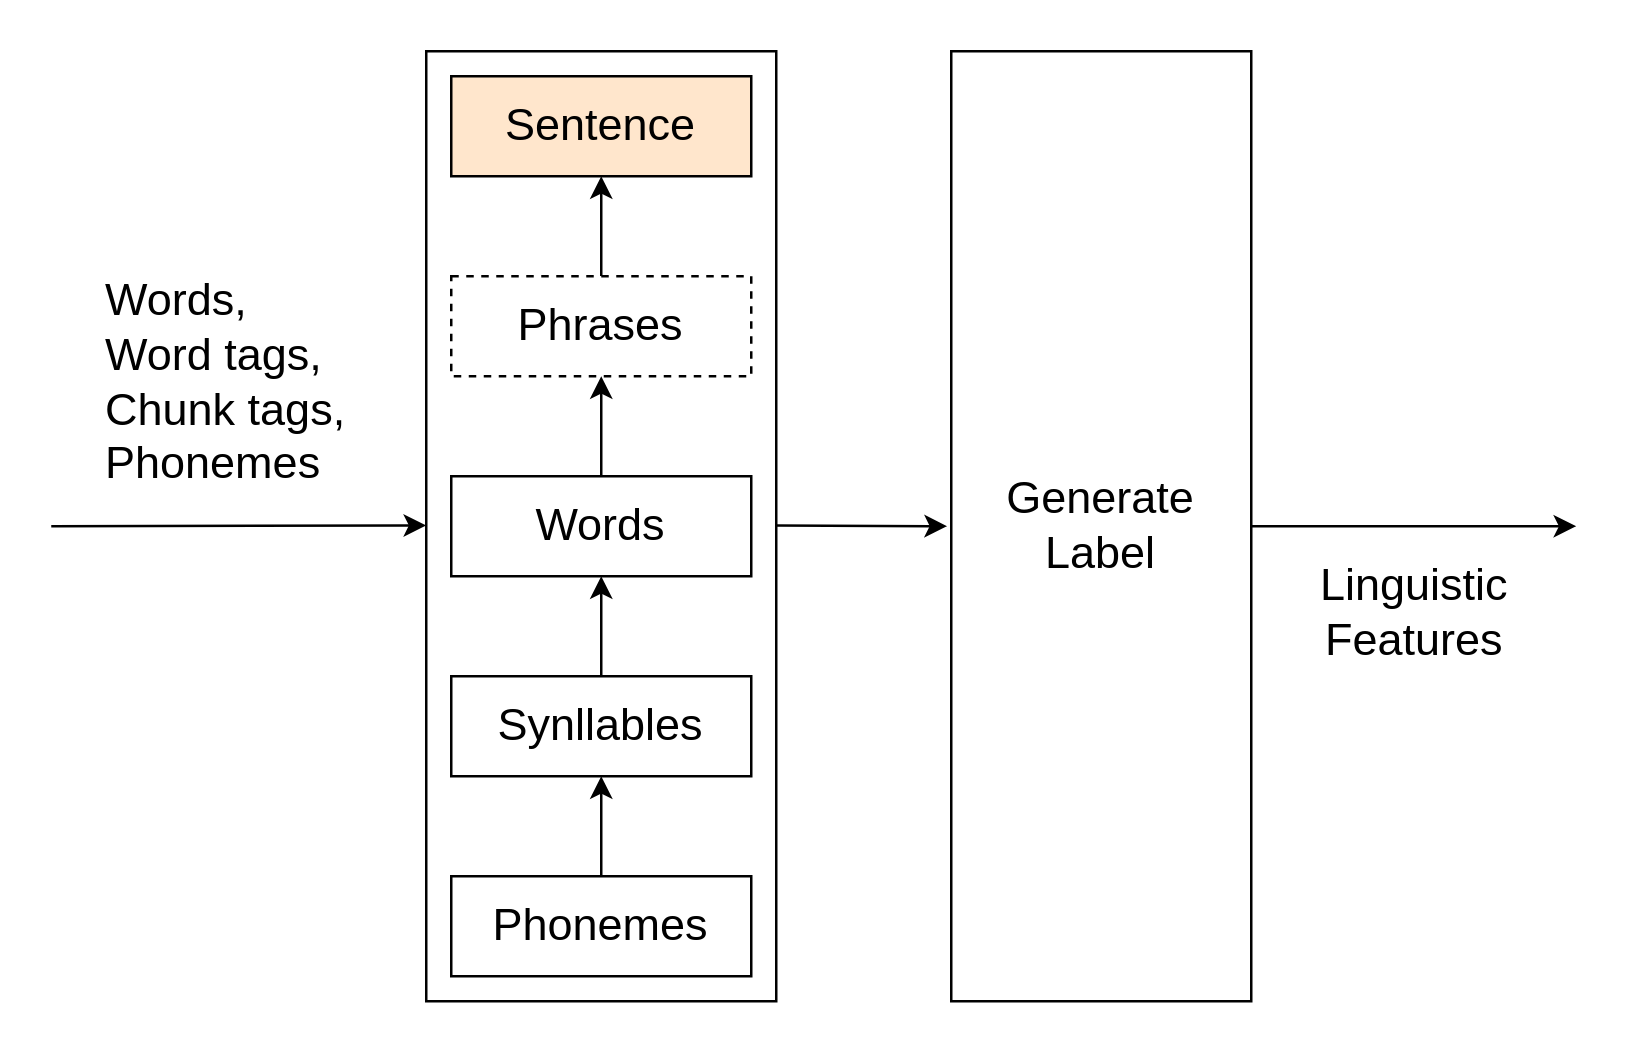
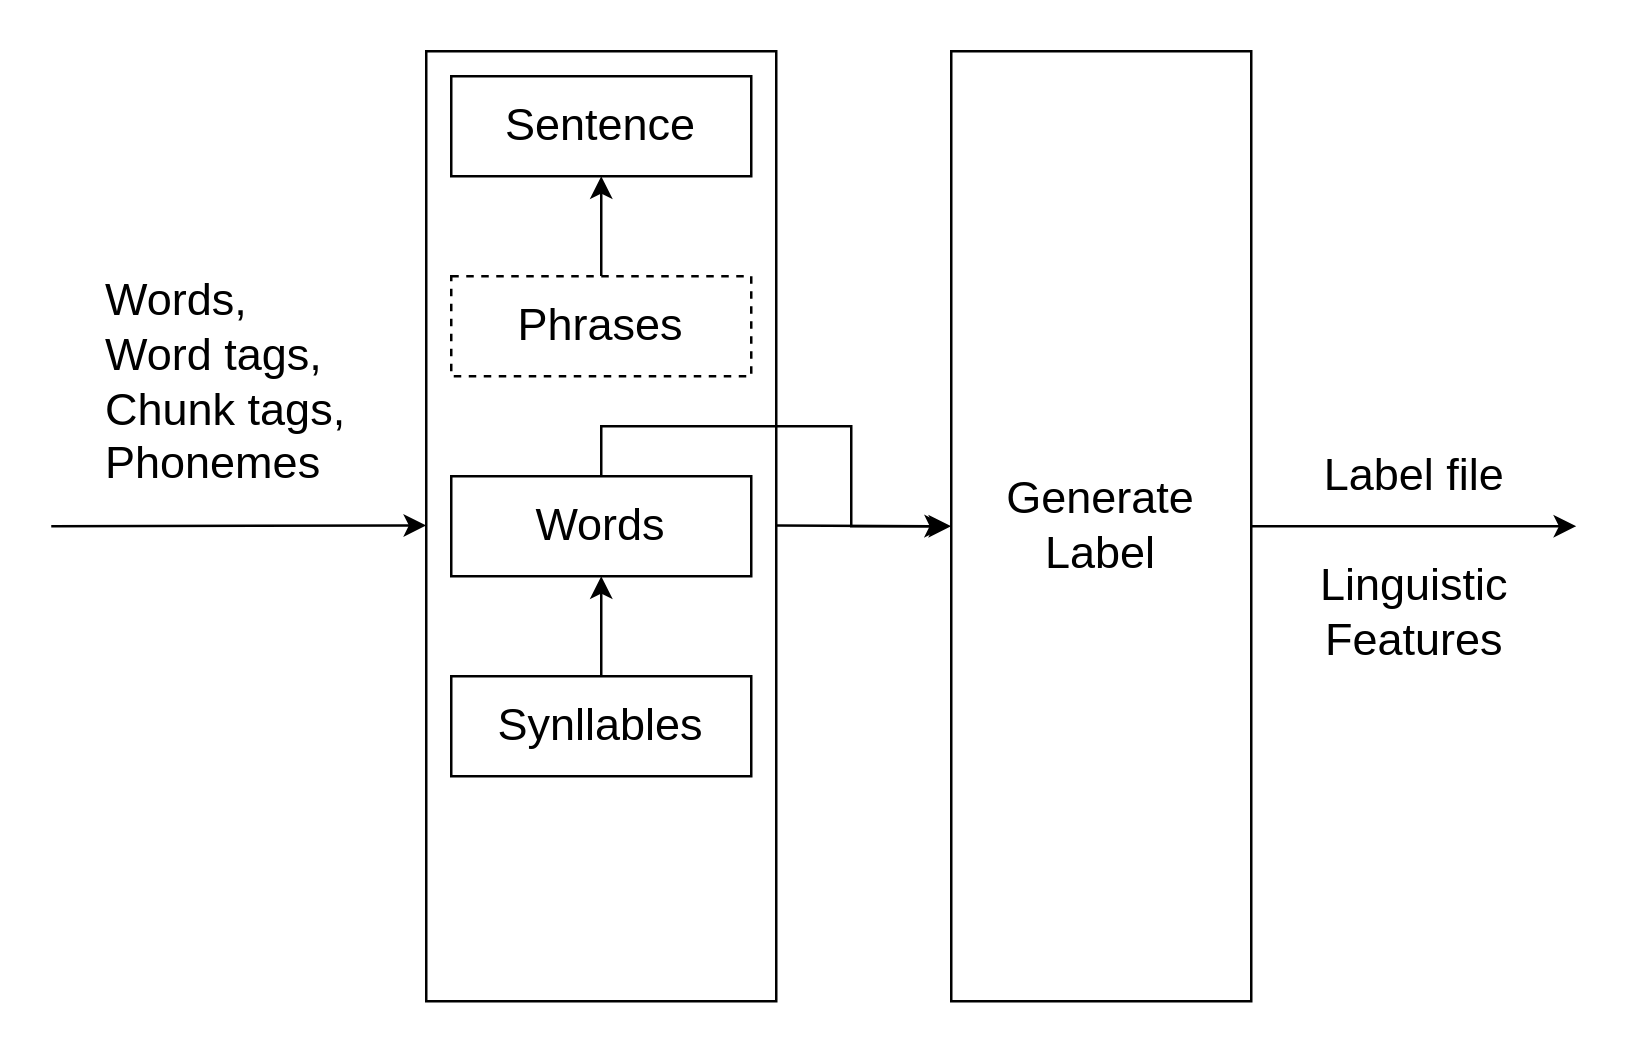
  <mxCell id="0" />
  <mxCell id="1" parent="0" />
  <mxCell id="2" value="" style="rounded=0;whiteSpace=wrap;html=1;" parent="1" vertex="1"><mxGeometry x="170" y="20" width="140" height="380" as="geometry" /></mxCell>
- <mxCell id="3" value="Sentence" style="rounded=0;whiteSpace=wrap;html=1;fontSize=18;fillColor=#ffe6cc;" parent="1" vertex="1"><mxGeometry x="180" y="30" width="120" height="40" as="geometry" /></mxCell>
+ <mxCell id="3" value="Sentence" style="rounded=0;whiteSpace=wrap;html=1;fontSize=18;" parent="1" vertex="1"><mxGeometry x="180" y="30" width="120" height="40" as="geometry" /></mxCell>
  <mxCell id="4" style="edgeStyle=orthogonalEdgeStyle;rounded=0;orthogonalLoop=1;jettySize=auto;html=1;exitX=0.5;exitY=0;exitDx=0;exitDy=0;entryX=0.5;entryY=1;entryDx=0;entryDy=0;" parent="1" source="5" target="3" edge="1"><mxGeometry relative="1" as="geometry" /></mxCell>
  <mxCell id="5" value="Phrases" style="rounded=0;whiteSpace=wrap;html=1;fontSize=18;dashed=1;" parent="1" vertex="1"><mxGeometry x="180" y="110" width="120" height="40" as="geometry" /></mxCell>
- <mxCell id="6" style="edgeStyle=orthogonalEdgeStyle;rounded=0;orthogonalLoop=1;jettySize=auto;html=1;exitX=0.5;exitY=0;exitDx=0;exitDy=0;entryX=0.5;entryY=1;entryDx=0;entryDy=0;" parent="1" source="7" target="5" edge="1"><mxGeometry relative="1" as="geometry" /></mxCell>
+ <mxCell id="6" style="edgeStyle=orthogonalEdgeStyle;rounded=0;orthogonalLoop=1;jettySize=auto;html=1;exitX=0.5;exitY=0;exitDx=0;exitDy=0;" parent="1" source="7" target="13" edge="1"><mxGeometry relative="1" as="geometry" /></mxCell>
  <mxCell id="7" value="Words" style="rounded=0;whiteSpace=wrap;html=1;fontSize=18;" parent="1" vertex="1"><mxGeometry x="180" y="190" width="120" height="40" as="geometry" /></mxCell>
  <mxCell id="8" style="edgeStyle=orthogonalEdgeStyle;rounded=0;orthogonalLoop=1;jettySize=auto;html=1;exitX=0.5;exitY=0;exitDx=0;exitDy=0;" parent="1" source="9" target="7" edge="1"><mxGeometry relative="1" as="geometry" /></mxCell>
  <mxCell id="9" value="Synllables" style="rounded=0;whiteSpace=wrap;html=1;fontSize=18;" parent="1" vertex="1"><mxGeometry x="180" y="270" width="120" height="40" as="geometry" /></mxCell>
- <mxCell id="10" style="edgeStyle=orthogonalEdgeStyle;rounded=0;orthogonalLoop=1;jettySize=auto;html=1;entryX=0.5;entryY=1;entryDx=0;entryDy=0;" parent="1" source="11" target="9" edge="1"><mxGeometry relative="1" as="geometry"><Array as="points"><mxPoint x="240" y="340" /><mxPoint x="240" y="340" /></Array></mxGeometry></mxCell>
- <mxCell id="11" value="Phonemes" style="rounded=0;whiteSpace=wrap;html=1;fontSize=18;" parent="1" vertex="1"><mxGeometry x="180" y="350" width="120" height="40" as="geometry" /></mxCell>
  <mxCell id="12" value="Words,&lt;br&gt;Word tags,&lt;br&gt;Chunk tags,&lt;br&gt;Phonemes" style="text;html=1;strokeColor=none;fillColor=none;align=left;verticalAlign=middle;whiteSpace=wrap;rounded=0;fontSize=18;" parent="1" vertex="1"><mxGeometry x="40" y="100" width="110" height="105" as="geometry" /></mxCell>
  <mxCell id="13" value="Generate&lt;br&gt;Label" style="rounded=0;whiteSpace=wrap;html=1;fontSize=18;" parent="1" vertex="1"><mxGeometry x="380" y="20" width="120" height="380" as="geometry" /></mxCell>
+ <mxCell id="14" value="Label file" style="text;html=1;align=center;verticalAlign=middle;resizable=0;points=[];autosize=1;fontSize=18;" parent="1" vertex="1"><mxGeometry x="520" y="175" width="90" height="30" as="geometry" /></mxCell>
  <mxCell id="15" value="Linguistic&lt;br style=&quot;font-size: 18px;&quot;&gt;Features" style="text;html=1;align=center;verticalAlign=middle;resizable=0;points=[];autosize=1;fontSize=18;" parent="1" vertex="1"><mxGeometry x="520" y="220" width="90" height="50" as="geometry" /></mxCell>
  <mxCell id="16" value="" style="endArrow=classic;html=1;" parent="1" edge="1"><mxGeometry width="50" height="50" relative="1" as="geometry"><mxPoint x="20" y="210" as="sourcePoint" /><mxPoint x="170" y="209.66" as="targetPoint" /></mxGeometry></mxCell>
  <mxCell id="17" value="" style="endArrow=classic;html=1;edgeStyle=orthogonalEdgeStyle;rounded=0;" parent="1" edge="1"><mxGeometry width="50" height="50" relative="1" as="geometry"><mxPoint x="500" y="210" as="sourcePoint" /><mxPoint x="630" y="210" as="targetPoint" /><Array as="points"><mxPoint x="535" y="210" /><mxPoint x="535" y="210" /></Array></mxGeometry></mxCell>
  <mxCell id="18" value="" style="endArrow=classic;html=1;entryX=-0.014;entryY=0.5;entryDx=0;entryDy=0;entryPerimeter=0;" parent="1" edge="1" target="13"><mxGeometry width="50" height="50" relative="1" as="geometry"><mxPoint x="310" y="209.66" as="sourcePoint" /><mxPoint x="360" y="210.16" as="targetPoint" /></mxGeometry></mxCell>
